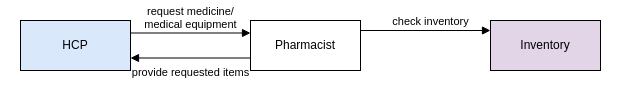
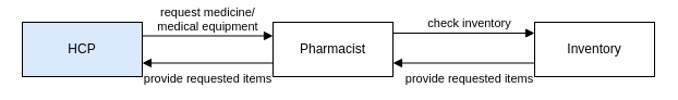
  <mxCell id="0" />
  <mxCell id="1" parent="0" />
  <mxCell id="2" value="HCP" style="html=1;whiteSpace=wrap;fillColor=#dae8fc;" vertex="1" parent="1"><mxGeometry x="20" y="20" width="110" height="50" as="geometry" /></mxCell>
  <mxCell id="3" value="Pharmacist" style="html=1;whiteSpace=wrap;" vertex="1" parent="1"><mxGeometry x="250" y="20" width="110" height="50" as="geometry" /></mxCell>
- <mxCell id="4" value="Inventory" style="html=1;whiteSpace=wrap;fillColor=#e1d5e7;" vertex="1" parent="1"><mxGeometry x="490" y="20" width="110" height="50" as="geometry" /></mxCell>
+ <mxCell id="4" value="Inventory" style="html=1;whiteSpace=wrap;" vertex="1" parent="1"><mxGeometry x="490" y="20" width="110" height="50" as="geometry" /></mxCell>
  <mxCell id="5" value="request medicine/&lt;div&gt;medical equipment&lt;/div&gt;" style="html=1;verticalAlign=bottom;endArrow=block;curved=0;rounded=0;entryX=0;entryY=0.25;entryDx=0;entryDy=0;exitX=1;exitY=0.25;exitDx=0;exitDy=0;" edge="1" parent="1" source="2" target="3"><mxGeometry width="80" relative="1" as="geometry"><mxPoint x="130" y="30" as="sourcePoint" /><mxPoint x="210" y="30" as="targetPoint" /></mxGeometry></mxCell>
  <mxCell id="6" value="check inventory" style="html=1;verticalAlign=bottom;endArrow=block;curved=0;rounded=0;" edge="1" parent="1"><mxGeometry x="0.077" width="80" relative="1" as="geometry"><mxPoint x="360" y="30" as="sourcePoint" /><mxPoint x="490" y="30" as="targetPoint" /><mxPoint as="offset" /></mxGeometry></mxCell>
+ <mxCell id="7" value="provide requested items" style="html=1;verticalAlign=bottom;endArrow=block;curved=0;rounded=0;exitX=0;exitY=0.75;exitDx=0;exitDy=0;entryX=1;entryY=0.75;entryDx=0;entryDy=0;" edge="1" parent="1" source="4" target="3"><mxGeometry x="-0.077" y="23" width="80" relative="1" as="geometry"><mxPoint x="290" y="130" as="sourcePoint" /><mxPoint x="370" y="130" as="targetPoint" /><mxPoint as="offset" /></mxGeometry></mxCell>
  <mxCell id="8" value="provide requested items" style="html=1;verticalAlign=bottom;endArrow=block;curved=0;rounded=0;exitX=0;exitY=0.75;exitDx=0;exitDy=0;entryX=1;entryY=0.75;entryDx=0;entryDy=0;" edge="1" parent="1" source="3" target="2"><mxGeometry y="23" width="80" relative="1" as="geometry"><mxPoint x="290" y="130" as="sourcePoint" /><mxPoint x="370" y="130" as="targetPoint" /><mxPoint as="offset" /></mxGeometry></mxCell>
